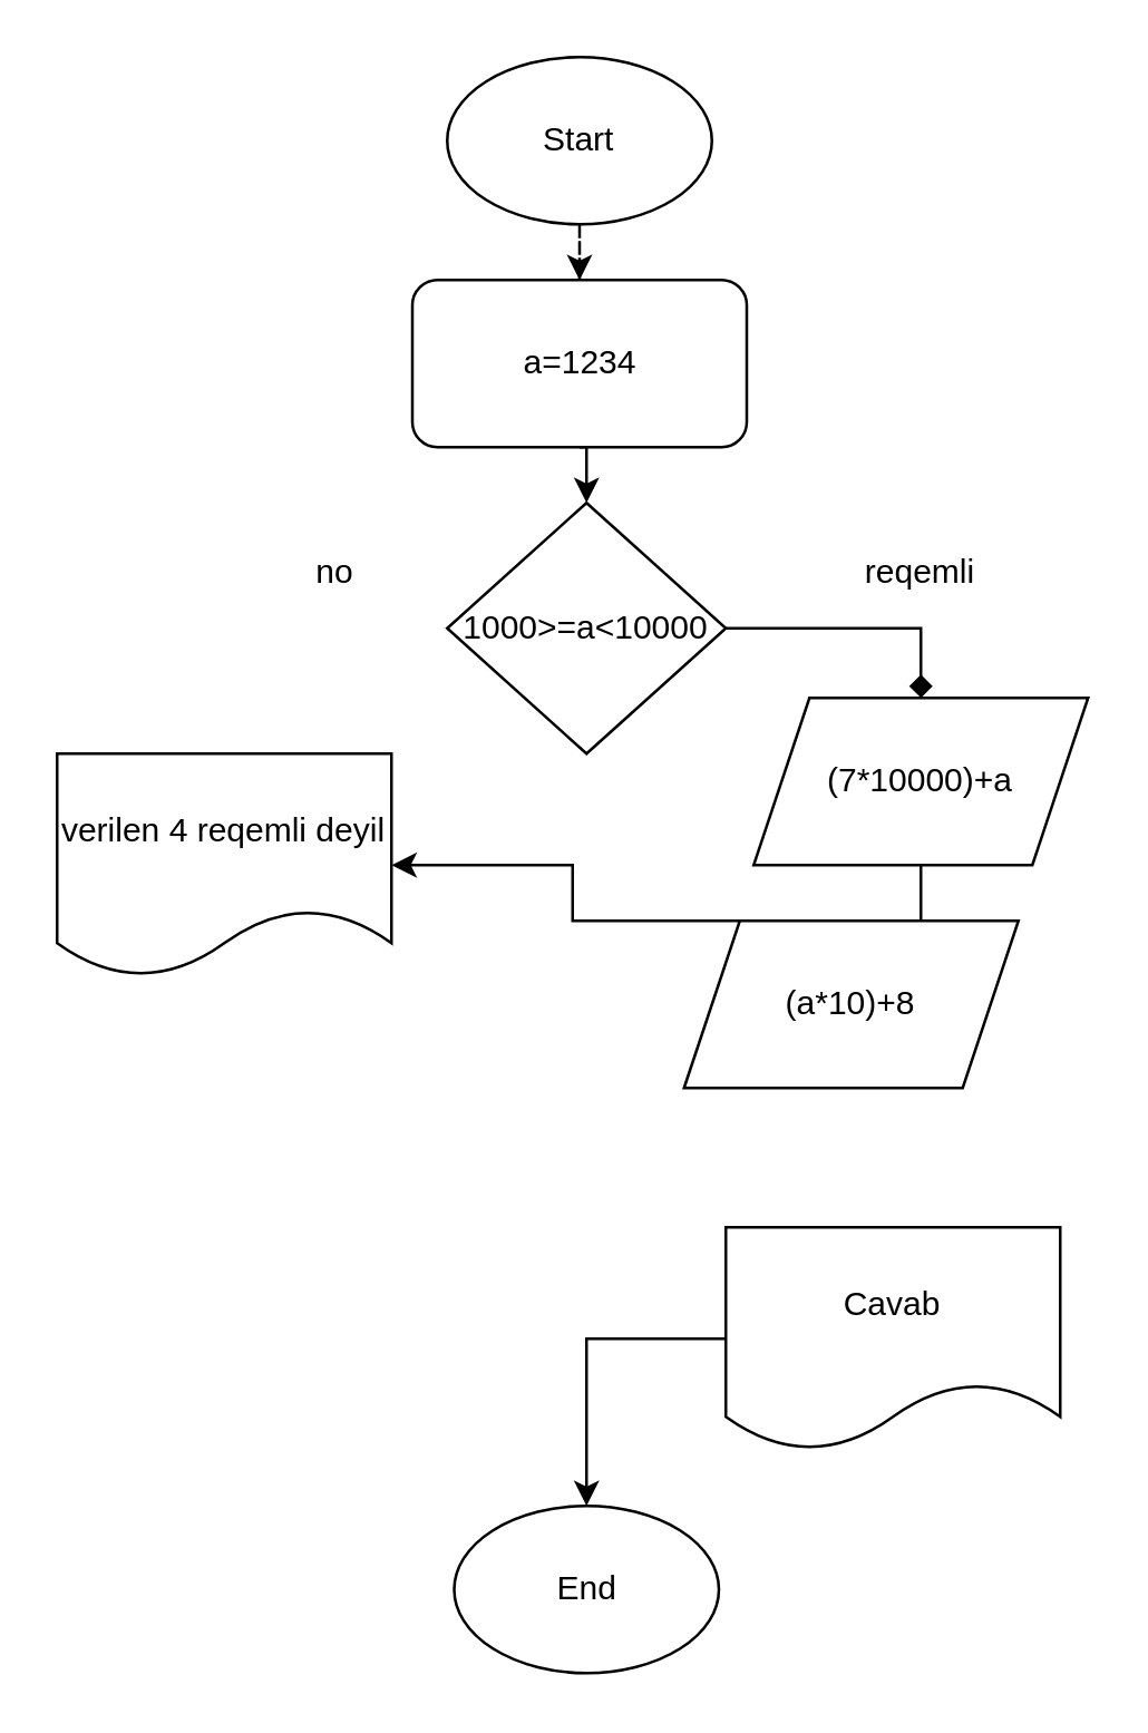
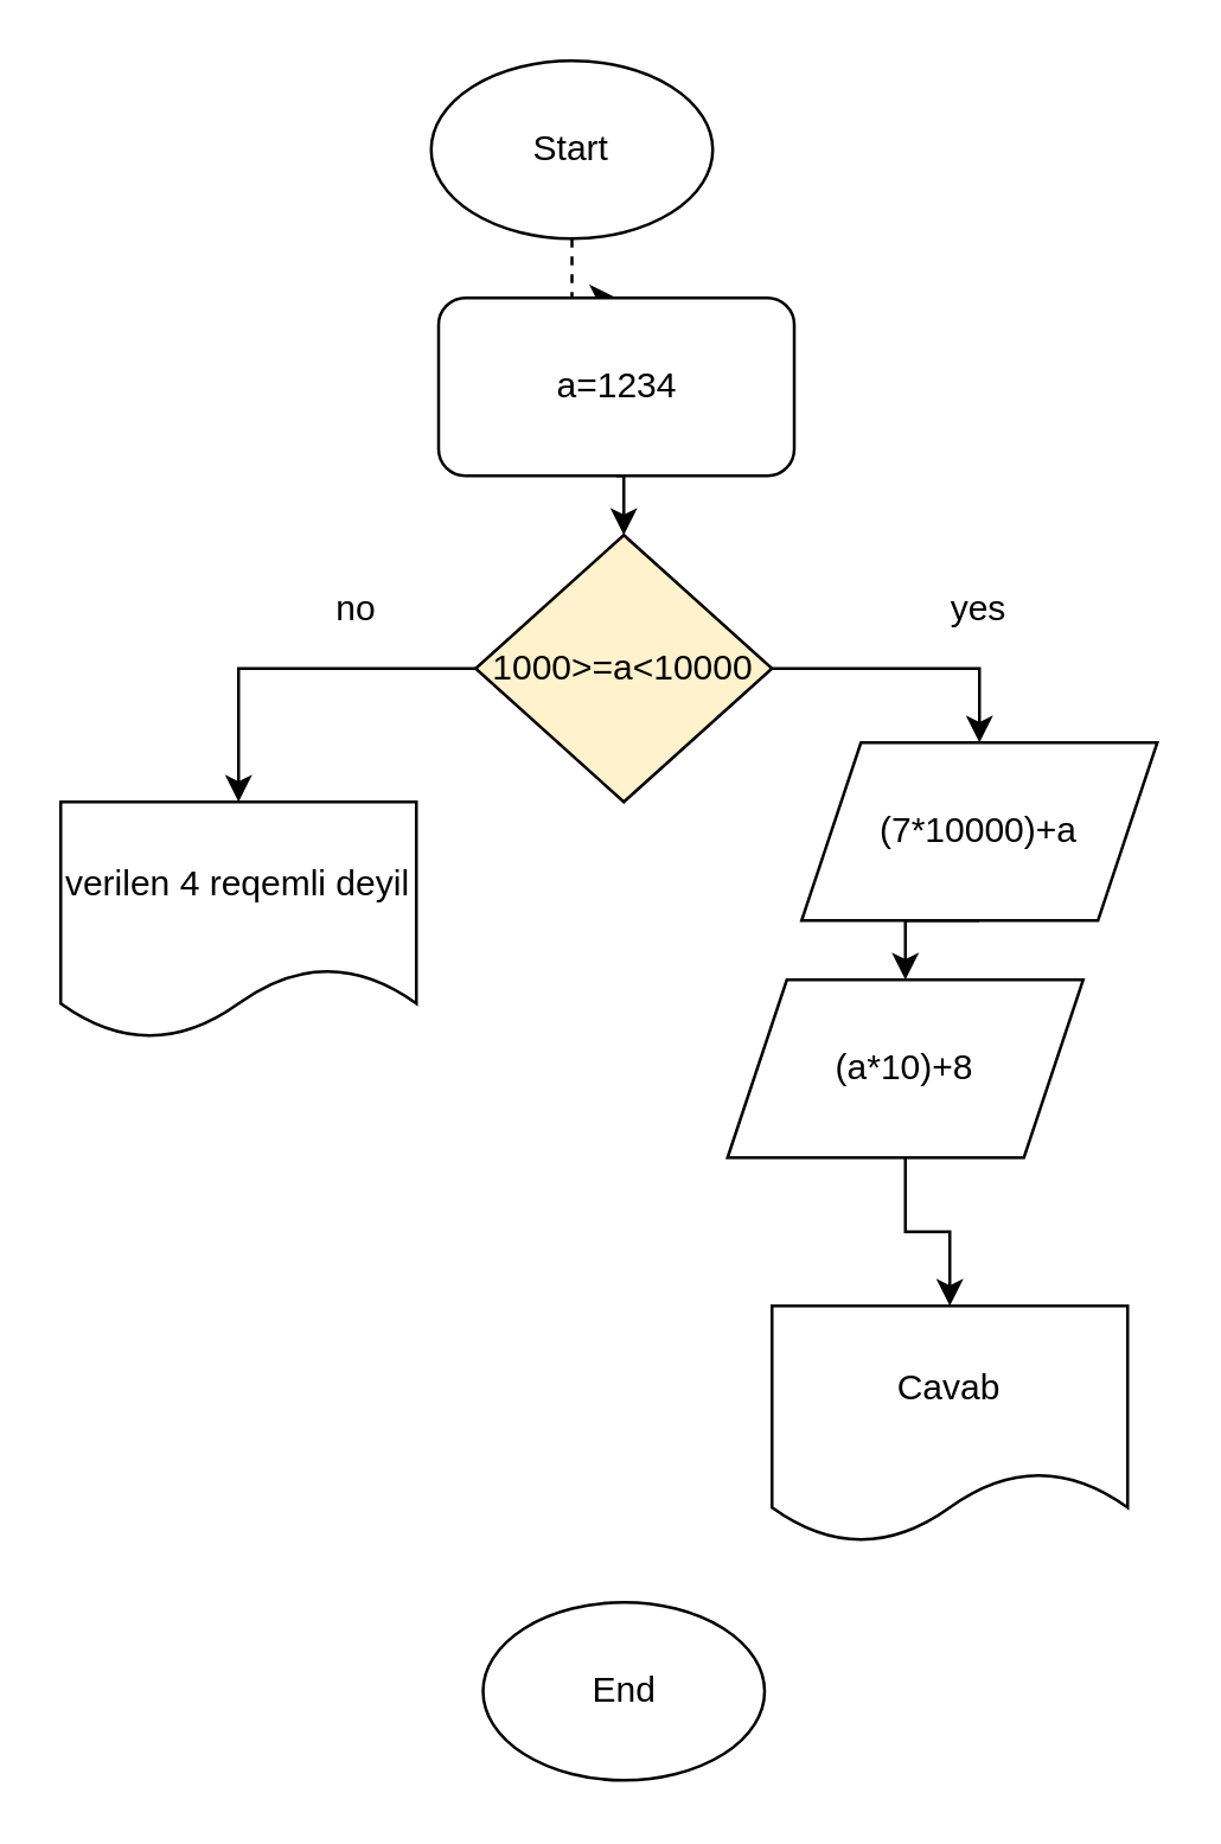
  <mxCell id="0" />
  <mxCell id="1" parent="0" />
  <mxCell id="2" style="edgeStyle=orthogonalEdgeStyle;rounded=0;orthogonalLoop=1;jettySize=auto;html=1;entryX=0.5;entryY=0;entryDx=0;entryDy=0;dashed=1;" parent="1" source="3" target="6" edge="1"><mxGeometry relative="1" as="geometry" /></mxCell>
- <mxCell id="3" value="Start" style="ellipse;whiteSpace=wrap;html=1;" parent="1" vertex="1"><mxGeometry x="160" y="20" width="95" height="60" as="geometry" /></mxCell>
+ <mxCell id="3" value="Start" style="ellipse;whiteSpace=wrap;html=1;" parent="1" vertex="1"><mxGeometry x="145" y="20" width="95" height="60" as="geometry" /></mxCell>
  <mxCell id="4" value="End" style="ellipse;whiteSpace=wrap;html=1;" parent="1" vertex="1"><mxGeometry x="162.5" y="540" width="95" height="60" as="geometry" /></mxCell>
  <mxCell id="5" style="edgeStyle=orthogonalEdgeStyle;rounded=0;orthogonalLoop=1;jettySize=auto;html=1;exitX=0.5;exitY=1;exitDx=0;exitDy=0;entryX=0.5;entryY=0;entryDx=0;entryDy=0;" parent="1" source="6" target="9" edge="1"><mxGeometry relative="1" as="geometry" /></mxCell>
  <mxCell id="6" value="a=1234" style="rounded=1;whiteSpace=wrap;html=1;" parent="1" vertex="1"><mxGeometry x="147.5" y="100" width="120" height="60" as="geometry" /></mxCell>
- <mxCell id="8" style="edgeStyle=orthogonalEdgeStyle;rounded=0;orthogonalLoop=1;jettySize=auto;html=1;exitX=1;exitY=0.5;exitDx=0;exitDy=0;entryX=0.5;entryY=0;entryDx=0;entryDy=0;endArrow=diamond;" parent="1" source="9" target="14" edge="1"><mxGeometry relative="1" as="geometry" /></mxCell>
- <mxCell id="9" value="1000&amp;gt;=a&amp;lt;10000" style="rhombus;whiteSpace=wrap;html=1;" parent="1" vertex="1"><mxGeometry x="160" y="180" width="100" height="90" as="geometry" /></mxCell>
+ <mxCell id="7" style="edgeStyle=orthogonalEdgeStyle;rounded=0;orthogonalLoop=1;jettySize=auto;html=1;exitX=0;exitY=0.5;exitDx=0;exitDy=0;entryX=0.5;entryY=0;entryDx=0;entryDy=0;" parent="1" source="9" target="12" edge="1"><mxGeometry relative="1" as="geometry" /></mxCell>
+ <mxCell id="8" style="edgeStyle=orthogonalEdgeStyle;rounded=0;orthogonalLoop=1;jettySize=auto;html=1;exitX=1;exitY=0.5;exitDx=0;exitDy=0;entryX=0.5;entryY=0;entryDx=0;entryDy=0;" parent="1" source="9" target="14" edge="1"><mxGeometry relative="1" as="geometry" /></mxCell>
+ <mxCell id="9" value="1000&amp;gt;=a&amp;lt;10000" style="rhombus;whiteSpace=wrap;html=1;fillColor=#fff2cc;" parent="1" vertex="1"><mxGeometry x="160" y="180" width="100" height="90" as="geometry" /></mxCell>
  <mxCell id="10" value="no" style="text;html=1;strokeColor=none;fillColor=none;align=center;verticalAlign=middle;whiteSpace=wrap;rounded=0;" parent="1" vertex="1"><mxGeometry x="90" y="190" width="60" height="30" as="geometry" /></mxCell>
- <mxCell id="11" value="reqemli" style="text;html=1;strokeColor=none;fillColor=none;align=center;verticalAlign=middle;whiteSpace=wrap;rounded=0;" parent="1" vertex="1"><mxGeometry x="300" y="190" width="60" height="30" as="geometry" /></mxCell>
+ <mxCell id="11" value="yes" style="text;html=1;strokeColor=none;fillColor=none;align=center;verticalAlign=middle;whiteSpace=wrap;rounded=0;" parent="1" vertex="1"><mxGeometry x="300" y="190" width="60" height="30" as="geometry" /></mxCell>
  <mxCell id="12" value="verilen 4 reqemli deyil" style="shape=document;whiteSpace=wrap;html=1;boundedLbl=1;" parent="1" vertex="1"><mxGeometry x="20" y="270" width="120" height="80" as="geometry" /></mxCell>
- <mxCell id="13" style="edgeStyle=orthogonalEdgeStyle;rounded=0;orthogonalLoop=1;jettySize=auto;html=1;exitX=0.5;exitY=1;exitDx=0;exitDy=0;" parent="1" source="14" target="12" edge="1"><mxGeometry relative="1" as="geometry" /></mxCell>
+ <mxCell id="13" style="edgeStyle=orthogonalEdgeStyle;rounded=0;orthogonalLoop=1;jettySize=auto;html=1;exitX=0.5;exitY=1;exitDx=0;exitDy=0;entryX=0.5;entryY=0;entryDx=0;entryDy=0;" parent="1" source="14" target="16" edge="1"><mxGeometry relative="1" as="geometry" /></mxCell>
  <mxCell id="14" value="(7*10000)+a" style="shape=parallelogram;perimeter=parallelogramPerimeter;whiteSpace=wrap;html=1;fixedSize=1;" parent="1" vertex="1"><mxGeometry x="270" y="250" width="120" height="60" as="geometry" /></mxCell>
+ <mxCell id="15" style="edgeStyle=orthogonalEdgeStyle;rounded=0;orthogonalLoop=1;jettySize=auto;html=1;entryX=0.5;entryY=0;entryDx=0;entryDy=0;" parent="1" source="16" target="18" edge="1"><mxGeometry relative="1" as="geometry" /></mxCell>
  <mxCell id="16" value="(a*10)+8" style="shape=parallelogram;perimeter=parallelogramPerimeter;whiteSpace=wrap;html=1;fixedSize=1;" parent="1" vertex="1"><mxGeometry x="245" y="330" width="120" height="60" as="geometry" /></mxCell>
- <mxCell id="17" style="edgeStyle=orthogonalEdgeStyle;rounded=0;orthogonalLoop=1;jettySize=auto;html=1;" parent="1" source="18" target="4" edge="1"><mxGeometry relative="1" as="geometry" /></mxCell>
  <mxCell id="18" value="Cavab" style="shape=document;whiteSpace=wrap;html=1;boundedLbl=1;" parent="1" vertex="1"><mxGeometry x="260" y="440" width="120" height="80" as="geometry" /></mxCell>
